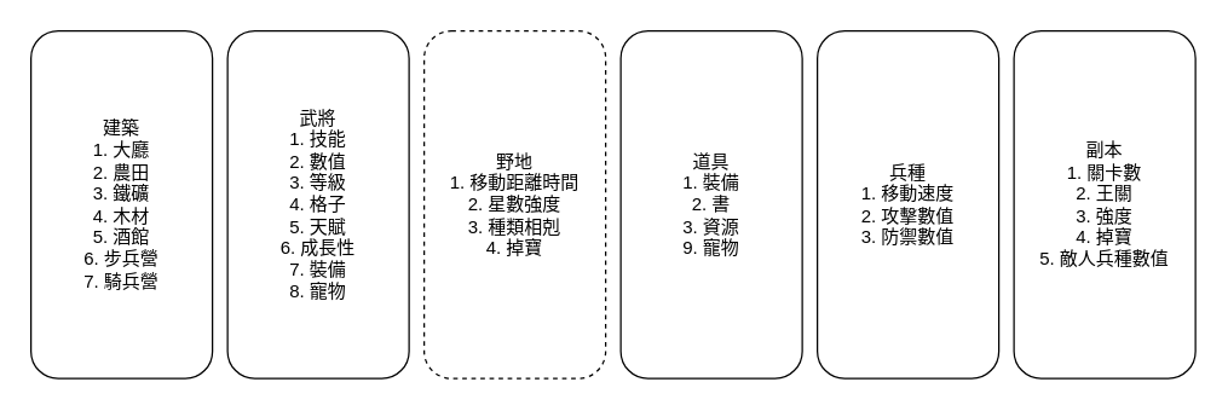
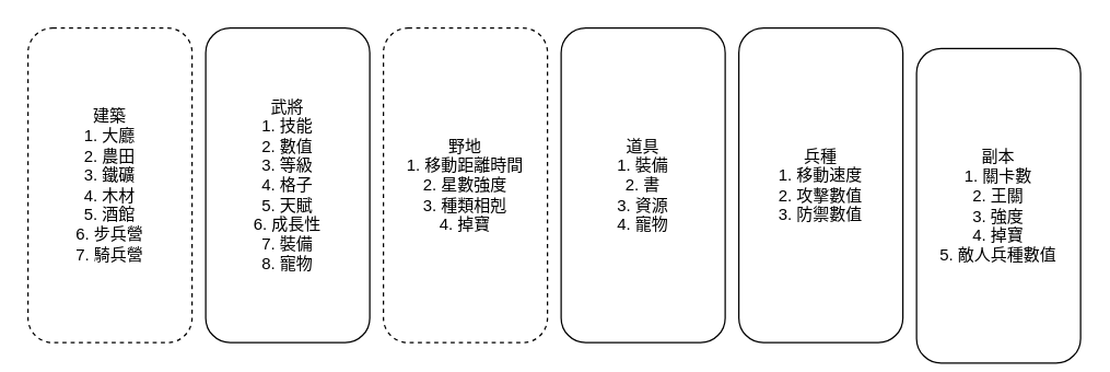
  <mxCell id="0" />
  <mxCell id="1" parent="0" />
- <mxCell id="2" value="建築&lt;br&gt;1. 大廳&lt;br&gt;2. 農田&lt;br&gt;3. 鐵礦&lt;br&gt;4. 木材&lt;br&gt;5. 酒館&lt;br&gt;6. 步兵營&lt;br&gt;7. 騎兵營" style="rounded=1;whiteSpace=wrap;html=1;" vertex="1" parent="1"><mxGeometry x="20" y="20" width="120" height="230" as="geometry" /></mxCell>
+ <mxCell id="2" value="建築&lt;br&gt;1. 大廳&lt;br&gt;2. 農田&lt;br&gt;3. 鐵礦&lt;br&gt;4. 木材&lt;br&gt;5. 酒館&lt;br&gt;6. 步兵營&lt;br&gt;7. 騎兵營" style="rounded=1;whiteSpace=wrap;html=1;dashed=1;" vertex="1" parent="1"><mxGeometry x="20" y="20" width="120" height="230" as="geometry" /></mxCell>
  <mxCell id="3" value="武將&lt;br&gt;1. 技能&lt;br&gt;2. 數值&lt;br&gt;3. 等級&lt;br&gt;4. 格子&lt;br&gt;5. 天賦&lt;br&gt;6. 成長性&lt;br&gt;7. 裝備&lt;br&gt;8. 寵物" style="rounded=1;whiteSpace=wrap;html=1;" vertex="1" parent="1"><mxGeometry x="150" y="20" width="120" height="230" as="geometry" /></mxCell>
  <mxCell id="4" value="野地&lt;br&gt;1. 移動距離時間&lt;br&gt;2. 星數強度&lt;br&gt;3. 種類相剋&lt;br&gt;4. 掉寶&lt;br&gt;" style="rounded=1;whiteSpace=wrap;html=1;dashed=1;" vertex="1" parent="1"><mxGeometry x="280" y="20" width="120" height="230" as="geometry" /></mxCell>
- <mxCell id="5" value="道具&lt;br&gt;1. 裝備&lt;br&gt;2. 書&lt;br&gt;3. 資源&lt;br&gt;9. 寵物" style="rounded=1;whiteSpace=wrap;html=1;" vertex="1" parent="1"><mxGeometry x="410" y="20" width="120" height="230" as="geometry" /></mxCell>
+ <mxCell id="5" value="道具&lt;br&gt;1. 裝備&lt;br&gt;2. 書&lt;br&gt;3. 資源&lt;br&gt;4. 寵物" style="rounded=1;whiteSpace=wrap;html=1;" vertex="1" parent="1"><mxGeometry x="410" y="20" width="120" height="230" as="geometry" /></mxCell>
  <mxCell id="6" value="兵種&lt;br&gt;1. 移動速度&lt;br&gt;2. 攻擊數值&lt;br&gt;3. 防禦數值&lt;br&gt;" style="rounded=1;whiteSpace=wrap;html=1;" vertex="1" parent="1"><mxGeometry x="540" y="20" width="120" height="230" as="geometry" /></mxCell>
- <mxCell id="7" value="副本&lt;br&gt;1. 關卡數&lt;br&gt;2. 王關&lt;br&gt;3. 強度&lt;br&gt;4. 掉寶&lt;br&gt;5. 敵人兵種數值" style="rounded=1;whiteSpace=wrap;html=1;" vertex="1" parent="1"><mxGeometry x="670" y="20" width="120" height="230" as="geometry" /></mxCell>
+ <mxCell id="7" value="副本&lt;br&gt;1. 關卡數&lt;br&gt;2. 王關&lt;br&gt;3. 強度&lt;br&gt;4. 掉寶&lt;br&gt;5. 敵人兵種數值" style="rounded=1;whiteSpace=wrap;html=1;" vertex="1" parent="1"><mxGeometry x="670" y="35" width="120" height="230" as="geometry" /></mxCell>
